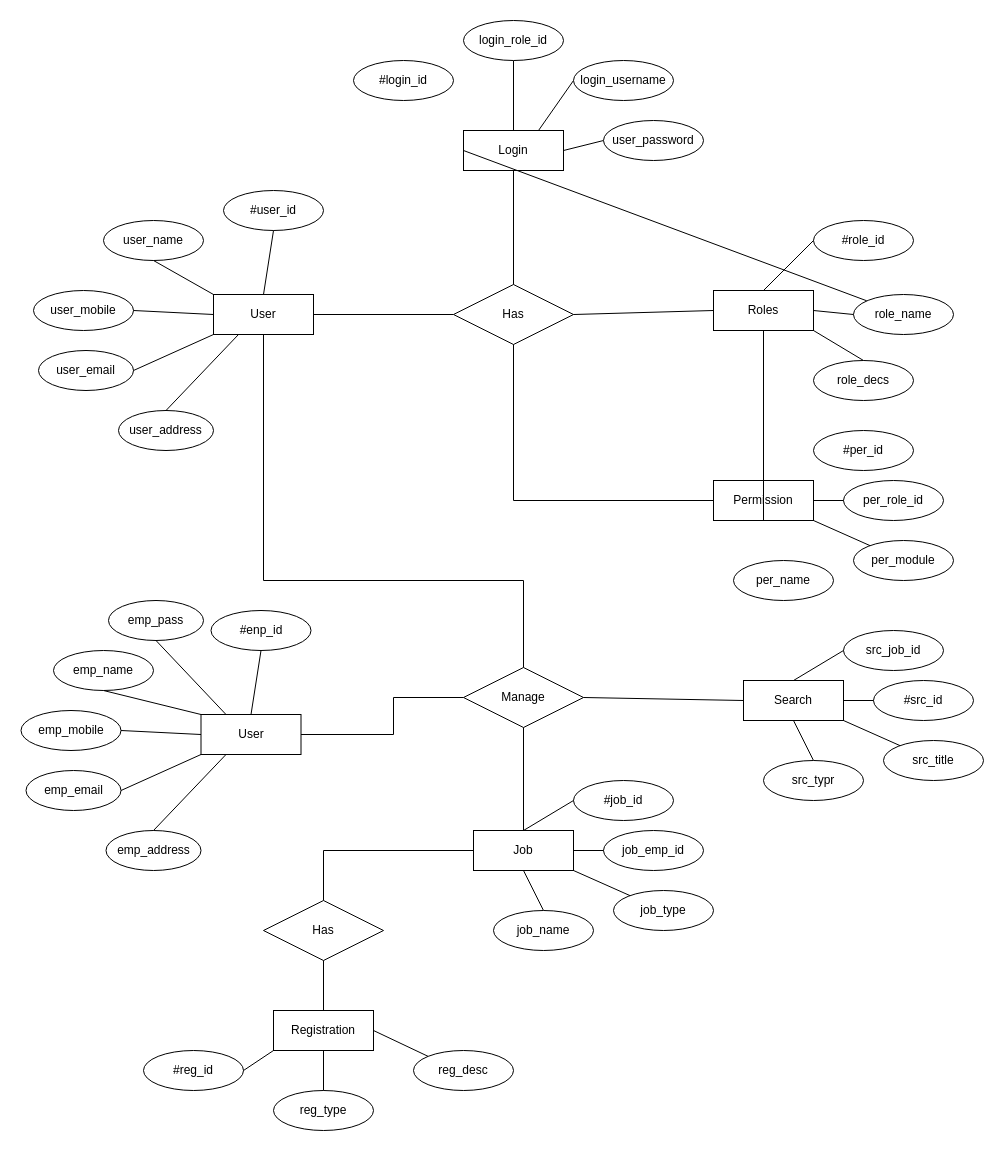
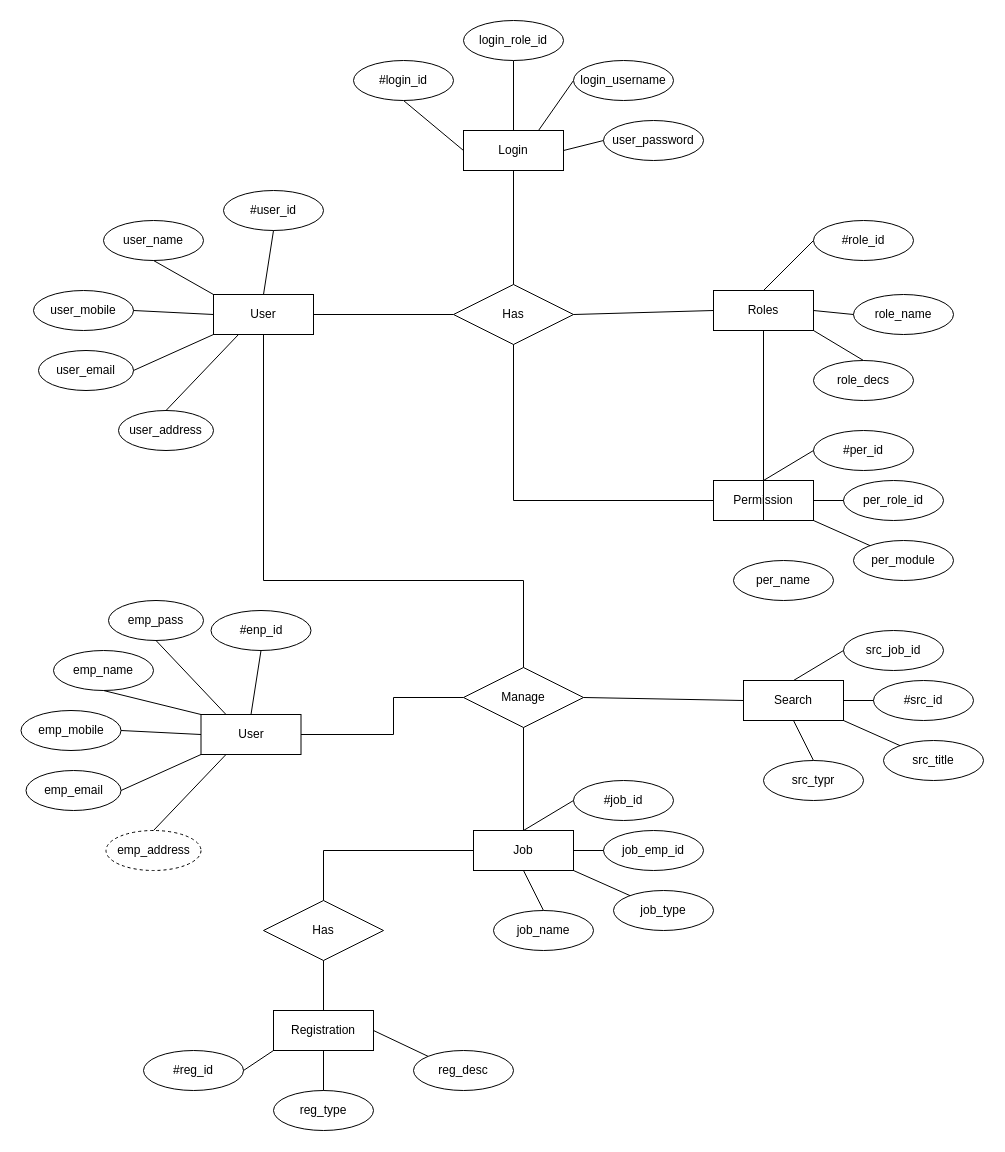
  <mxCell id="0" />
  <mxCell id="1" parent="0" />
  <mxCell id="2" value="User" style="whiteSpace=wrap;html=1;align=center;" vertex="1" parent="1"><mxGeometry x="213" y="294" width="100" height="40" as="geometry" /></mxCell>
  <mxCell id="3" value="#user_id" style="ellipse;whiteSpace=wrap;html=1;align=center;" vertex="1" parent="1"><mxGeometry x="223" y="190" width="100" height="40" as="geometry" /></mxCell>
  <mxCell id="4" value="user_name" style="ellipse;whiteSpace=wrap;html=1;align=center;" vertex="1" parent="1"><mxGeometry x="103" y="220" width="100" height="40" as="geometry" /></mxCell>
  <mxCell id="5" value="user_mobile" style="ellipse;whiteSpace=wrap;html=1;align=center;" vertex="1" parent="1"><mxGeometry x="33" y="290" width="100" height="40" as="geometry" /></mxCell>
  <mxCell id="6" value="user_address" style="ellipse;whiteSpace=wrap;html=1;align=center;" vertex="1" parent="1"><mxGeometry x="118" y="410" width="95" height="40" as="geometry" /></mxCell>
  <mxCell id="7" value="user_email" style="ellipse;whiteSpace=wrap;html=1;align=center;" vertex="1" parent="1"><mxGeometry x="38" y="350" width="95" height="40" as="geometry" /></mxCell>
  <mxCell id="8" value="" style="endArrow=none;html=1;rounded=0;exitX=0.5;exitY=1;exitDx=0;exitDy=0;entryX=0.5;entryY=0;entryDx=0;entryDy=0;" edge="1" parent="1" source="3" target="2"><mxGeometry relative="1" as="geometry"><mxPoint x="353" y="360" as="sourcePoint" /><mxPoint x="513" y="360" as="targetPoint" /></mxGeometry></mxCell>
  <mxCell id="9" value="" style="endArrow=none;html=1;rounded=0;exitX=0.5;exitY=1;exitDx=0;exitDy=0;entryX=0;entryY=0;entryDx=0;entryDy=0;" edge="1" parent="1" source="4" target="2"><mxGeometry relative="1" as="geometry"><mxPoint x="183" y="270" as="sourcePoint" /><mxPoint x="173" y="334" as="targetPoint" /></mxGeometry></mxCell>
  <mxCell id="10" value="" style="endArrow=none;html=1;rounded=0;exitX=1;exitY=0.5;exitDx=0;exitDy=0;entryX=0;entryY=0.5;entryDx=0;entryDy=0;" edge="1" parent="1" source="5" target="2"><mxGeometry relative="1" as="geometry"><mxPoint x="393" y="294" as="sourcePoint" /><mxPoint x="383" y="358" as="targetPoint" /></mxGeometry></mxCell>
  <mxCell id="11" value="" style="endArrow=none;html=1;rounded=0;exitX=1;exitY=0.5;exitDx=0;exitDy=0;entryX=0;entryY=1;entryDx=0;entryDy=0;" edge="1" parent="1" source="7" target="2"><mxGeometry relative="1" as="geometry"><mxPoint x="413" y="294" as="sourcePoint" /><mxPoint x="403" y="358" as="targetPoint" /></mxGeometry></mxCell>
  <mxCell id="12" value="" style="endArrow=none;html=1;rounded=0;exitX=0.25;exitY=1;exitDx=0;exitDy=0;entryX=0.5;entryY=0;entryDx=0;entryDy=0;" edge="1" parent="1" source="2" target="6"><mxGeometry relative="1" as="geometry"><mxPoint x="443" y="294" as="sourcePoint" /><mxPoint x="433" y="358" as="targetPoint" /></mxGeometry></mxCell>
  <mxCell id="13" value="" style="endArrow=none;html=1;rounded=0;exitX=0;exitY=0.5;exitDx=0;exitDy=0;entryX=1;entryY=0.5;entryDx=0;entryDy=0;" edge="1" parent="1" source="14" target="2"><mxGeometry relative="1" as="geometry"><mxPoint x="583" y="140" as="sourcePoint" /><mxPoint x="573" y="204" as="targetPoint" /></mxGeometry></mxCell>
  <mxCell id="14" value="Has" style="shape=rhombus;perimeter=rhombusPerimeter;whiteSpace=wrap;html=1;align=center;" vertex="1" parent="1"><mxGeometry x="453" y="284" width="120" height="60" as="geometry" /></mxCell>
  <mxCell id="15" value="Login" style="whiteSpace=wrap;html=1;align=center;" vertex="1" parent="1"><mxGeometry x="463" y="130" width="100" height="40" as="geometry" /></mxCell>
  <mxCell id="16" value="Roles" style="whiteSpace=wrap;html=1;align=center;" vertex="1" parent="1"><mxGeometry x="713" y="290" width="100" height="40" as="geometry" /></mxCell>
  <mxCell id="17" value="" style="endArrow=none;html=1;rounded=0;exitX=0;exitY=0.5;exitDx=0;exitDy=0;entryX=1;entryY=0.5;entryDx=0;entryDy=0;" edge="1" parent="1" source="16" target="14"><mxGeometry relative="1" as="geometry"><mxPoint x="723" y="270" as="sourcePoint" /><mxPoint x="583" y="270" as="targetPoint" /></mxGeometry></mxCell>
  <mxCell id="18" value="" style="endArrow=none;html=1;rounded=0;exitX=0.5;exitY=1;exitDx=0;exitDy=0;" edge="1" parent="1" source="15" target="14"><mxGeometry relative="1" as="geometry"><mxPoint x="413" y="320" as="sourcePoint" /><mxPoint x="573" y="320" as="targetPoint" /></mxGeometry></mxCell>
  <mxCell id="19" value="" style="endArrow=none;html=1;rounded=0;entryX=0;entryY=0.5;entryDx=0;entryDy=0;exitX=0.75;exitY=0;exitDx=0;exitDy=0;" edge="1" parent="1" source="15" target="25"><mxGeometry relative="1" as="geometry"><mxPoint x="393" y="220" as="sourcePoint" /><mxPoint x="573" y="80" as="targetPoint" /></mxGeometry></mxCell>
  <mxCell id="20" value="" style="endArrow=none;html=1;rounded=0;entryX=0.5;entryY=1;entryDx=0;entryDy=0;exitX=0.5;exitY=0;exitDx=0;exitDy=0;" edge="1" parent="1" source="15" target="24"><mxGeometry relative="1" as="geometry"><mxPoint x="393" y="220" as="sourcePoint" /><mxPoint x="513" y="40" as="targetPoint" /></mxGeometry></mxCell>
  <mxCell id="21" value="" style="endArrow=none;html=1;rounded=0;entryX=0;entryY=0.5;entryDx=0;entryDy=0;exitX=1;exitY=0.5;exitDx=0;exitDy=0;" edge="1" parent="1" source="15" target="26"><mxGeometry relative="1" as="geometry"><mxPoint x="393" y="220" as="sourcePoint" /><mxPoint x="598" y="140" as="targetPoint" /></mxGeometry></mxCell>
- <mxCell id="22" value="" style="endArrow=none;html=1;rounded=0;exitX=0;exitY=0.5;exitDx=0;exitDy=0;" edge="1" parent="1" source="15" target="29"><mxGeometry relative="1" as="geometry"><mxPoint x="393" y="220" as="sourcePoint" /><mxPoint x="403" y="100" as="targetPoint" /></mxGeometry></mxCell>
+ <mxCell id="22" value="" style="endArrow=none;html=1;rounded=0;entryX=0.5;entryY=1;entryDx=0;entryDy=0;exitX=0;exitY=0.5;exitDx=0;exitDy=0;" edge="1" parent="1" source="15" target="23"><mxGeometry relative="1" as="geometry"><mxPoint x="393" y="220" as="sourcePoint" /><mxPoint x="403" y="100" as="targetPoint" /></mxGeometry></mxCell>
  <mxCell id="23" value="#login_id" style="ellipse;whiteSpace=wrap;html=1;align=center;" vertex="1" parent="1"><mxGeometry x="353" y="60" width="100" height="40" as="geometry" /></mxCell>
  <mxCell id="24" value="login_role_id" style="ellipse;whiteSpace=wrap;html=1;align=center;" vertex="1" parent="1"><mxGeometry x="463" y="20" width="100" height="40" as="geometry" /></mxCell>
  <mxCell id="25" value="login_username" style="ellipse;whiteSpace=wrap;html=1;align=center;" vertex="1" parent="1"><mxGeometry x="573" y="60" width="100" height="40" as="geometry" /></mxCell>
  <mxCell id="26" value="user_password" style="ellipse;whiteSpace=wrap;html=1;align=center;" vertex="1" parent="1"><mxGeometry x="603" y="120" width="100" height="40" as="geometry" /></mxCell>
  <mxCell id="27" value="role_decs" style="ellipse;whiteSpace=wrap;html=1;align=center;" vertex="1" parent="1"><mxGeometry x="813" y="360" width="100" height="40" as="geometry" /></mxCell>
  <mxCell id="28" value="#role_id" style="ellipse;whiteSpace=wrap;html=1;align=center;" vertex="1" parent="1"><mxGeometry x="813" y="220" width="100" height="40" as="geometry" /></mxCell>
  <mxCell id="29" value="role_name" style="ellipse;whiteSpace=wrap;html=1;align=center;" vertex="1" parent="1"><mxGeometry x="853" y="294" width="100" height="40" as="geometry" /></mxCell>
  <mxCell id="30" value="" style="endArrow=none;html=1;rounded=0;entryX=0.5;entryY=0;entryDx=0;entryDy=0;" edge="1" parent="1" target="27"><mxGeometry relative="1" as="geometry"><mxPoint x="813" y="330" as="sourcePoint" /><mxPoint x="903" y="284" as="targetPoint" /></mxGeometry></mxCell>
  <mxCell id="31" value="" style="endArrow=none;html=1;rounded=0;entryX=0;entryY=0.5;entryDx=0;entryDy=0;exitX=1;exitY=0.5;exitDx=0;exitDy=0;" edge="1" parent="1" source="16" target="29"><mxGeometry relative="1" as="geometry"><mxPoint x="743" y="280" as="sourcePoint" /><mxPoint x="903" y="280" as="targetPoint" /></mxGeometry></mxCell>
  <mxCell id="32" value="" style="endArrow=none;html=1;rounded=0;entryX=0;entryY=0.5;entryDx=0;entryDy=0;exitX=0.5;exitY=0;exitDx=0;exitDy=0;" edge="1" parent="1" source="16" target="28"><mxGeometry relative="1" as="geometry"><mxPoint x="743" y="280" as="sourcePoint" /><mxPoint x="903" y="280" as="targetPoint" /></mxGeometry></mxCell>
  <mxCell id="33" value="Permission" style="whiteSpace=wrap;html=1;align=center;" vertex="1" parent="1"><mxGeometry x="713" y="480" width="100" height="40" as="geometry" /></mxCell>
  <mxCell id="34" value="per_module" style="ellipse;whiteSpace=wrap;html=1;align=center;" vertex="1" parent="1"><mxGeometry x="853" y="540" width="100" height="40" as="geometry" /></mxCell>
  <mxCell id="35" value="#per_id" style="ellipse;whiteSpace=wrap;html=1;align=center;" vertex="1" parent="1"><mxGeometry x="813" y="430" width="100" height="40" as="geometry" /></mxCell>
  <mxCell id="36" value="per_role_id" style="ellipse;whiteSpace=wrap;html=1;align=center;" vertex="1" parent="1"><mxGeometry x="843" y="480" width="100" height="40" as="geometry" /></mxCell>
  <mxCell id="37" value="" style="endArrow=none;html=1;rounded=0;" edge="1" target="34" parent="1"><mxGeometry relative="1" as="geometry"><mxPoint x="813" y="520" as="sourcePoint" /><mxPoint x="903" y="474" as="targetPoint" /></mxGeometry></mxCell>
  <mxCell id="38" value="" style="endArrow=none;html=1;rounded=0;entryX=0;entryY=0.5;entryDx=0;entryDy=0;exitX=1;exitY=0.5;exitDx=0;exitDy=0;" edge="1" source="33" target="36" parent="1"><mxGeometry relative="1" as="geometry"><mxPoint x="743" y="470" as="sourcePoint" /><mxPoint x="903" y="470" as="targetPoint" /></mxGeometry></mxCell>
+ <mxCell id="39" value="" style="endArrow=none;html=1;rounded=0;entryX=0;entryY=0.5;entryDx=0;entryDy=0;exitX=0.5;exitY=0;exitDx=0;exitDy=0;" edge="1" source="33" target="35" parent="1"><mxGeometry relative="1" as="geometry"><mxPoint x="743" y="470" as="sourcePoint" /><mxPoint x="903" y="470" as="targetPoint" /></mxGeometry></mxCell>
  <mxCell id="40" value="" style="endArrow=none;html=1;rounded=0;exitX=0.5;exitY=1;exitDx=0;exitDy=0;" edge="1" target="16" parent="1" source="33"><mxGeometry relative="1" as="geometry"><mxPoint x="693" y="540" as="sourcePoint" /><mxPoint x="783" y="494" as="targetPoint" /></mxGeometry></mxCell>
  <mxCell id="41" value="per_name" style="ellipse;whiteSpace=wrap;html=1;align=center;" vertex="1" parent="1"><mxGeometry x="733" y="560" width="100" height="40" as="geometry" /></mxCell>
  <mxCell id="42" value="" style="endArrow=none;html=1;rounded=0;exitX=0.5;exitY=1;exitDx=0;exitDy=0;entryX=0;entryY=0.5;entryDx=0;entryDy=0;" edge="1" parent="1" source="14" target="33"><mxGeometry relative="1" as="geometry"><mxPoint x="683" y="450" as="sourcePoint" /><mxPoint x="843" y="450" as="targetPoint" /><Array as="points"><mxPoint x="513" y="500" /></Array></mxGeometry></mxCell>
  <mxCell id="43" value="Manage" style="shape=rhombus;perimeter=rhombusPerimeter;whiteSpace=wrap;html=1;align=center;" vertex="1" parent="1"><mxGeometry x="463" y="667" width="120" height="60" as="geometry" /></mxCell>
  <mxCell id="44" value="" style="endArrow=none;html=1;rounded=0;exitX=0.5;exitY=1;exitDx=0;exitDy=0;entryX=0.5;entryY=0;entryDx=0;entryDy=0;" edge="1" parent="1" source="2" target="43"><mxGeometry relative="1" as="geometry"><mxPoint x="303" y="540" as="sourcePoint" /><mxPoint x="463" y="540" as="targetPoint" /><Array as="points"><mxPoint x="263" y="580" /><mxPoint x="523" y="580" /></Array></mxGeometry></mxCell>
  <mxCell id="45" value="emp_name" style="ellipse;whiteSpace=wrap;html=1;align=center;" vertex="1" parent="1"><mxGeometry x="53" y="650" width="100" height="40" as="geometry" /></mxCell>
- <mxCell id="46" value="emp_address" style="ellipse;whiteSpace=wrap;html=1;align=center;" vertex="1" parent="1"><mxGeometry x="105.5" y="830" width="95" height="40" as="geometry" /></mxCell>
+ <mxCell id="46" value="emp_address" style="ellipse;whiteSpace=wrap;html=1;align=center;dashed=1;" vertex="1" parent="1"><mxGeometry x="105.5" y="830" width="95" height="40" as="geometry" /></mxCell>
  <mxCell id="47" value="" style="endArrow=none;html=1;rounded=0;exitX=0.5;exitY=1;exitDx=0;exitDy=0;entryX=0.5;entryY=0;entryDx=0;entryDy=0;" edge="1" source="53" target="52" parent="1"><mxGeometry relative="1" as="geometry"><mxPoint x="340.5" y="780" as="sourcePoint" /><mxPoint x="500.5" y="780" as="targetPoint" /></mxGeometry></mxCell>
  <mxCell id="48" value="" style="endArrow=none;html=1;rounded=0;exitX=0.5;exitY=1;exitDx=0;exitDy=0;entryX=0;entryY=0;entryDx=0;entryDy=0;" edge="1" source="45" target="52" parent="1"><mxGeometry relative="1" as="geometry"><mxPoint x="170.5" y="690" as="sourcePoint" /><mxPoint x="160.5" y="754" as="targetPoint" /></mxGeometry></mxCell>
  <mxCell id="49" value="" style="endArrow=none;html=1;rounded=0;exitX=1;exitY=0.5;exitDx=0;exitDy=0;entryX=0;entryY=0.5;entryDx=0;entryDy=0;" edge="1" source="54" target="52" parent="1"><mxGeometry relative="1" as="geometry"><mxPoint x="380.5" y="714" as="sourcePoint" /><mxPoint x="370.5" y="778" as="targetPoint" /></mxGeometry></mxCell>
  <mxCell id="50" value="" style="endArrow=none;html=1;rounded=0;exitX=1;exitY=0.5;exitDx=0;exitDy=0;entryX=0;entryY=1;entryDx=0;entryDy=0;" edge="1" source="55" target="52" parent="1"><mxGeometry relative="1" as="geometry"><mxPoint x="400.5" y="714" as="sourcePoint" /><mxPoint x="390.5" y="778" as="targetPoint" /></mxGeometry></mxCell>
  <mxCell id="51" value="" style="endArrow=none;html=1;rounded=0;exitX=0.25;exitY=1;exitDx=0;exitDy=0;entryX=0.5;entryY=0;entryDx=0;entryDy=0;" edge="1" source="52" target="46" parent="1"><mxGeometry relative="1" as="geometry"><mxPoint x="430.5" y="714" as="sourcePoint" /><mxPoint x="420.5" y="778" as="targetPoint" /></mxGeometry></mxCell>
  <mxCell id="52" value="User" style="whiteSpace=wrap;html=1;align=center;" vertex="1" parent="1"><mxGeometry x="200.5" y="714" width="100" height="40" as="geometry" /></mxCell>
  <mxCell id="53" value="#enp_id" style="ellipse;whiteSpace=wrap;html=1;align=center;" vertex="1" parent="1"><mxGeometry x="210.5" y="610" width="100" height="40" as="geometry" /></mxCell>
  <mxCell id="54" value="emp_mobile" style="ellipse;whiteSpace=wrap;html=1;align=center;" vertex="1" parent="1"><mxGeometry x="20.5" y="710" width="100" height="40" as="geometry" /></mxCell>
  <mxCell id="55" value="emp_email" style="ellipse;whiteSpace=wrap;html=1;align=center;" vertex="1" parent="1"><mxGeometry x="25.5" y="770" width="95" height="40" as="geometry" /></mxCell>
  <mxCell id="56" value="" style="endArrow=none;html=1;rounded=0;entryX=0;entryY=0.5;entryDx=0;entryDy=0;exitX=1;exitY=0.5;exitDx=0;exitDy=0;" edge="1" parent="1" source="52" target="43"><mxGeometry relative="1" as="geometry"><mxPoint x="133" y="840" as="sourcePoint" /><mxPoint x="293" y="840" as="targetPoint" /><Array as="points"><mxPoint x="393" y="734" /><mxPoint x="393" y="697" /></Array></mxGeometry></mxCell>
  <mxCell id="57" value="emp_pass" style="ellipse;whiteSpace=wrap;html=1;align=center;" vertex="1" parent="1"><mxGeometry x="108" y="600" width="95" height="40" as="geometry" /></mxCell>
  <mxCell id="58" value="" style="endArrow=none;html=1;rounded=0;exitX=0.5;exitY=1;exitDx=0;exitDy=0;entryX=0.25;entryY=0;entryDx=0;entryDy=0;" edge="1" parent="1" source="57" target="52"><mxGeometry relative="1" as="geometry"><mxPoint x="133" y="840" as="sourcePoint" /><mxPoint x="293" y="840" as="targetPoint" /></mxGeometry></mxCell>
  <mxCell id="59" value="src_title" style="ellipse;whiteSpace=wrap;html=1;align=center;" vertex="1" parent="1"><mxGeometry x="883" y="740" width="100" height="40" as="geometry" /></mxCell>
  <mxCell id="60" value="src_job_id" style="ellipse;whiteSpace=wrap;html=1;align=center;" vertex="1" parent="1"><mxGeometry x="843" y="630" width="100" height="40" as="geometry" /></mxCell>
  <mxCell id="61" value="#src_id" style="ellipse;whiteSpace=wrap;html=1;align=center;" vertex="1" parent="1"><mxGeometry x="873" y="680" width="100" height="40" as="geometry" /></mxCell>
  <mxCell id="62" value="" style="endArrow=none;html=1;rounded=0;" edge="1" target="59" parent="1"><mxGeometry relative="1" as="geometry"><mxPoint x="843" y="720" as="sourcePoint" /><mxPoint x="933" y="674" as="targetPoint" /></mxGeometry></mxCell>
  <mxCell id="63" value="" style="endArrow=none;html=1;rounded=0;entryX=0;entryY=0.5;entryDx=0;entryDy=0;exitX=1;exitY=0.5;exitDx=0;exitDy=0;" edge="1" source="67" target="61" parent="1"><mxGeometry relative="1" as="geometry"><mxPoint x="773" y="670" as="sourcePoint" /><mxPoint x="933" y="670" as="targetPoint" /></mxGeometry></mxCell>
  <mxCell id="64" value="" style="endArrow=none;html=1;rounded=0;entryX=0;entryY=0.5;entryDx=0;entryDy=0;exitX=0.5;exitY=0;exitDx=0;exitDy=0;" edge="1" source="67" target="60" parent="1"><mxGeometry relative="1" as="geometry"><mxPoint x="773" y="670" as="sourcePoint" /><mxPoint x="933" y="670" as="targetPoint" /></mxGeometry></mxCell>
  <mxCell id="65" value="" style="endArrow=none;html=1;rounded=0;exitX=0.5;exitY=1;exitDx=0;exitDy=0;entryX=0.5;entryY=0;entryDx=0;entryDy=0;" edge="1" source="67" target="66" parent="1"><mxGeometry relative="1" as="geometry"><mxPoint x="723" y="740" as="sourcePoint" /><mxPoint x="813" y="694" as="targetPoint" /></mxGeometry></mxCell>
  <mxCell id="66" value="src_typr" style="ellipse;whiteSpace=wrap;html=1;align=center;" vertex="1" parent="1"><mxGeometry x="763" y="760" width="100" height="40" as="geometry" /></mxCell>
  <mxCell id="67" value="Search" style="whiteSpace=wrap;html=1;align=center;" vertex="1" parent="1"><mxGeometry x="743" y="680" width="100" height="40" as="geometry" /></mxCell>
  <mxCell id="68" value="job_type" style="ellipse;whiteSpace=wrap;html=1;align=center;" vertex="1" parent="1"><mxGeometry x="613" y="890" width="100" height="40" as="geometry" /></mxCell>
  <mxCell id="69" value="#job_id" style="ellipse;whiteSpace=wrap;html=1;align=center;" vertex="1" parent="1"><mxGeometry x="573" y="780" width="100" height="40" as="geometry" /></mxCell>
  <mxCell id="70" value="job_emp_id" style="ellipse;whiteSpace=wrap;html=1;align=center;" vertex="1" parent="1"><mxGeometry x="603" y="830" width="100" height="40" as="geometry" /></mxCell>
  <mxCell id="71" value="" style="endArrow=none;html=1;rounded=0;" edge="1" target="68" parent="1"><mxGeometry relative="1" as="geometry"><mxPoint x="573" y="870" as="sourcePoint" /><mxPoint x="663" y="824" as="targetPoint" /></mxGeometry></mxCell>
  <mxCell id="72" value="" style="endArrow=none;html=1;rounded=0;entryX=0;entryY=0.5;entryDx=0;entryDy=0;exitX=1;exitY=0.5;exitDx=0;exitDy=0;" edge="1" source="76" target="70" parent="1"><mxGeometry relative="1" as="geometry"><mxPoint x="503" y="820" as="sourcePoint" /><mxPoint x="663" y="820" as="targetPoint" /></mxGeometry></mxCell>
  <mxCell id="73" value="" style="endArrow=none;html=1;rounded=0;entryX=0;entryY=0.5;entryDx=0;entryDy=0;exitX=0.5;exitY=0;exitDx=0;exitDy=0;" edge="1" source="76" target="69" parent="1"><mxGeometry relative="1" as="geometry"><mxPoint x="503" y="820" as="sourcePoint" /><mxPoint x="663" y="820" as="targetPoint" /></mxGeometry></mxCell>
  <mxCell id="74" value="" style="endArrow=none;html=1;rounded=0;exitX=0.5;exitY=1;exitDx=0;exitDy=0;entryX=0.5;entryY=0;entryDx=0;entryDy=0;" edge="1" source="76" target="75" parent="1"><mxGeometry relative="1" as="geometry"><mxPoint x="453" y="890" as="sourcePoint" /><mxPoint x="543" y="844" as="targetPoint" /></mxGeometry></mxCell>
  <mxCell id="75" value="job_name" style="ellipse;whiteSpace=wrap;html=1;align=center;" vertex="1" parent="1"><mxGeometry x="493" y="910" width="100" height="40" as="geometry" /></mxCell>
  <mxCell id="76" value="Job" style="whiteSpace=wrap;html=1;align=center;" vertex="1" parent="1"><mxGeometry x="473" y="830" width="100" height="40" as="geometry" /></mxCell>
  <mxCell id="77" value="" style="endArrow=none;html=1;rounded=0;entryX=0;entryY=0.5;entryDx=0;entryDy=0;exitX=1;exitY=0.5;exitDx=0;exitDy=0;" edge="1" parent="1" source="43" target="67"><mxGeometry relative="1" as="geometry"><mxPoint x="583" y="700" as="sourcePoint" /><mxPoint x="713" y="700" as="targetPoint" /></mxGeometry></mxCell>
  <mxCell id="78" value="" style="endArrow=none;html=1;rounded=0;exitX=0.5;exitY=1;exitDx=0;exitDy=0;entryX=0.5;entryY=0;entryDx=0;entryDy=0;" edge="1" parent="1" source="43" target="76"><mxGeometry relative="1" as="geometry"><mxPoint x="503" y="780" as="sourcePoint" /><mxPoint x="663" y="780" as="targetPoint" /><Array as="points" /></mxGeometry></mxCell>
  <mxCell id="79" value="Has" style="shape=rhombus;perimeter=rhombusPerimeter;whiteSpace=wrap;html=1;align=center;" vertex="1" parent="1"><mxGeometry x="263" y="900" width="120" height="60" as="geometry" /></mxCell>
  <mxCell id="80" value="" style="endArrow=none;html=1;rounded=0;exitX=0.5;exitY=0;exitDx=0;exitDy=0;entryX=0;entryY=0.5;entryDx=0;entryDy=0;" edge="1" parent="1" source="79" target="76"><mxGeometry relative="1" as="geometry"><mxPoint x="373" y="930" as="sourcePoint" /><mxPoint x="533" y="930" as="targetPoint" /><Array as="points"><mxPoint x="323" y="850" /></Array></mxGeometry></mxCell>
  <mxCell id="81" value="Registration" style="whiteSpace=wrap;html=1;align=center;" vertex="1" parent="1"><mxGeometry x="273" y="1010" width="100" height="40" as="geometry" /></mxCell>
  <mxCell id="82" value="#reg_id" style="ellipse;whiteSpace=wrap;html=1;align=center;" vertex="1" parent="1"><mxGeometry x="143" y="1050" width="100" height="40" as="geometry" /></mxCell>
  <mxCell id="83" value="reg_desc" style="ellipse;whiteSpace=wrap;html=1;align=center;" vertex="1" parent="1"><mxGeometry x="413" y="1050" width="100" height="40" as="geometry" /></mxCell>
  <mxCell id="84" value="reg_type" style="ellipse;whiteSpace=wrap;html=1;align=center;" vertex="1" parent="1"><mxGeometry x="273" y="1090" width="100" height="40" as="geometry" /></mxCell>
  <mxCell id="85" value="" style="endArrow=none;html=1;rounded=0;exitX=1;exitY=0.5;exitDx=0;exitDy=0;entryX=0;entryY=0;entryDx=0;entryDy=0;" edge="1" parent="1" source="81" target="83"><mxGeometry relative="1" as="geometry"><mxPoint x="373" y="990" as="sourcePoint" /><mxPoint x="533" y="990" as="targetPoint" /></mxGeometry></mxCell>
  <mxCell id="86" value="" style="endArrow=none;html=1;rounded=0;entryX=0.5;entryY=0;entryDx=0;entryDy=0;exitX=0.5;exitY=1;exitDx=0;exitDy=0;" edge="1" parent="1" source="81" target="84"><mxGeometry relative="1" as="geometry"><mxPoint x="373" y="990" as="sourcePoint" /><mxPoint x="533" y="990" as="targetPoint" /></mxGeometry></mxCell>
  <mxCell id="87" value="" style="endArrow=none;html=1;rounded=0;exitX=1;exitY=0.5;exitDx=0;exitDy=0;entryX=0;entryY=1;entryDx=0;entryDy=0;" edge="1" parent="1" source="82" target="81"><mxGeometry relative="1" as="geometry"><mxPoint x="373" y="990" as="sourcePoint" /><mxPoint x="293" y="1060" as="targetPoint" /></mxGeometry></mxCell>
  <mxCell id="88" value="" style="endArrow=none;html=1;rounded=0;exitX=0.5;exitY=1;exitDx=0;exitDy=0;" edge="1" parent="1" source="79" target="81"><mxGeometry relative="1" as="geometry"><mxPoint x="373" y="990" as="sourcePoint" /><mxPoint x="533" y="990" as="targetPoint" /></mxGeometry></mxCell>
